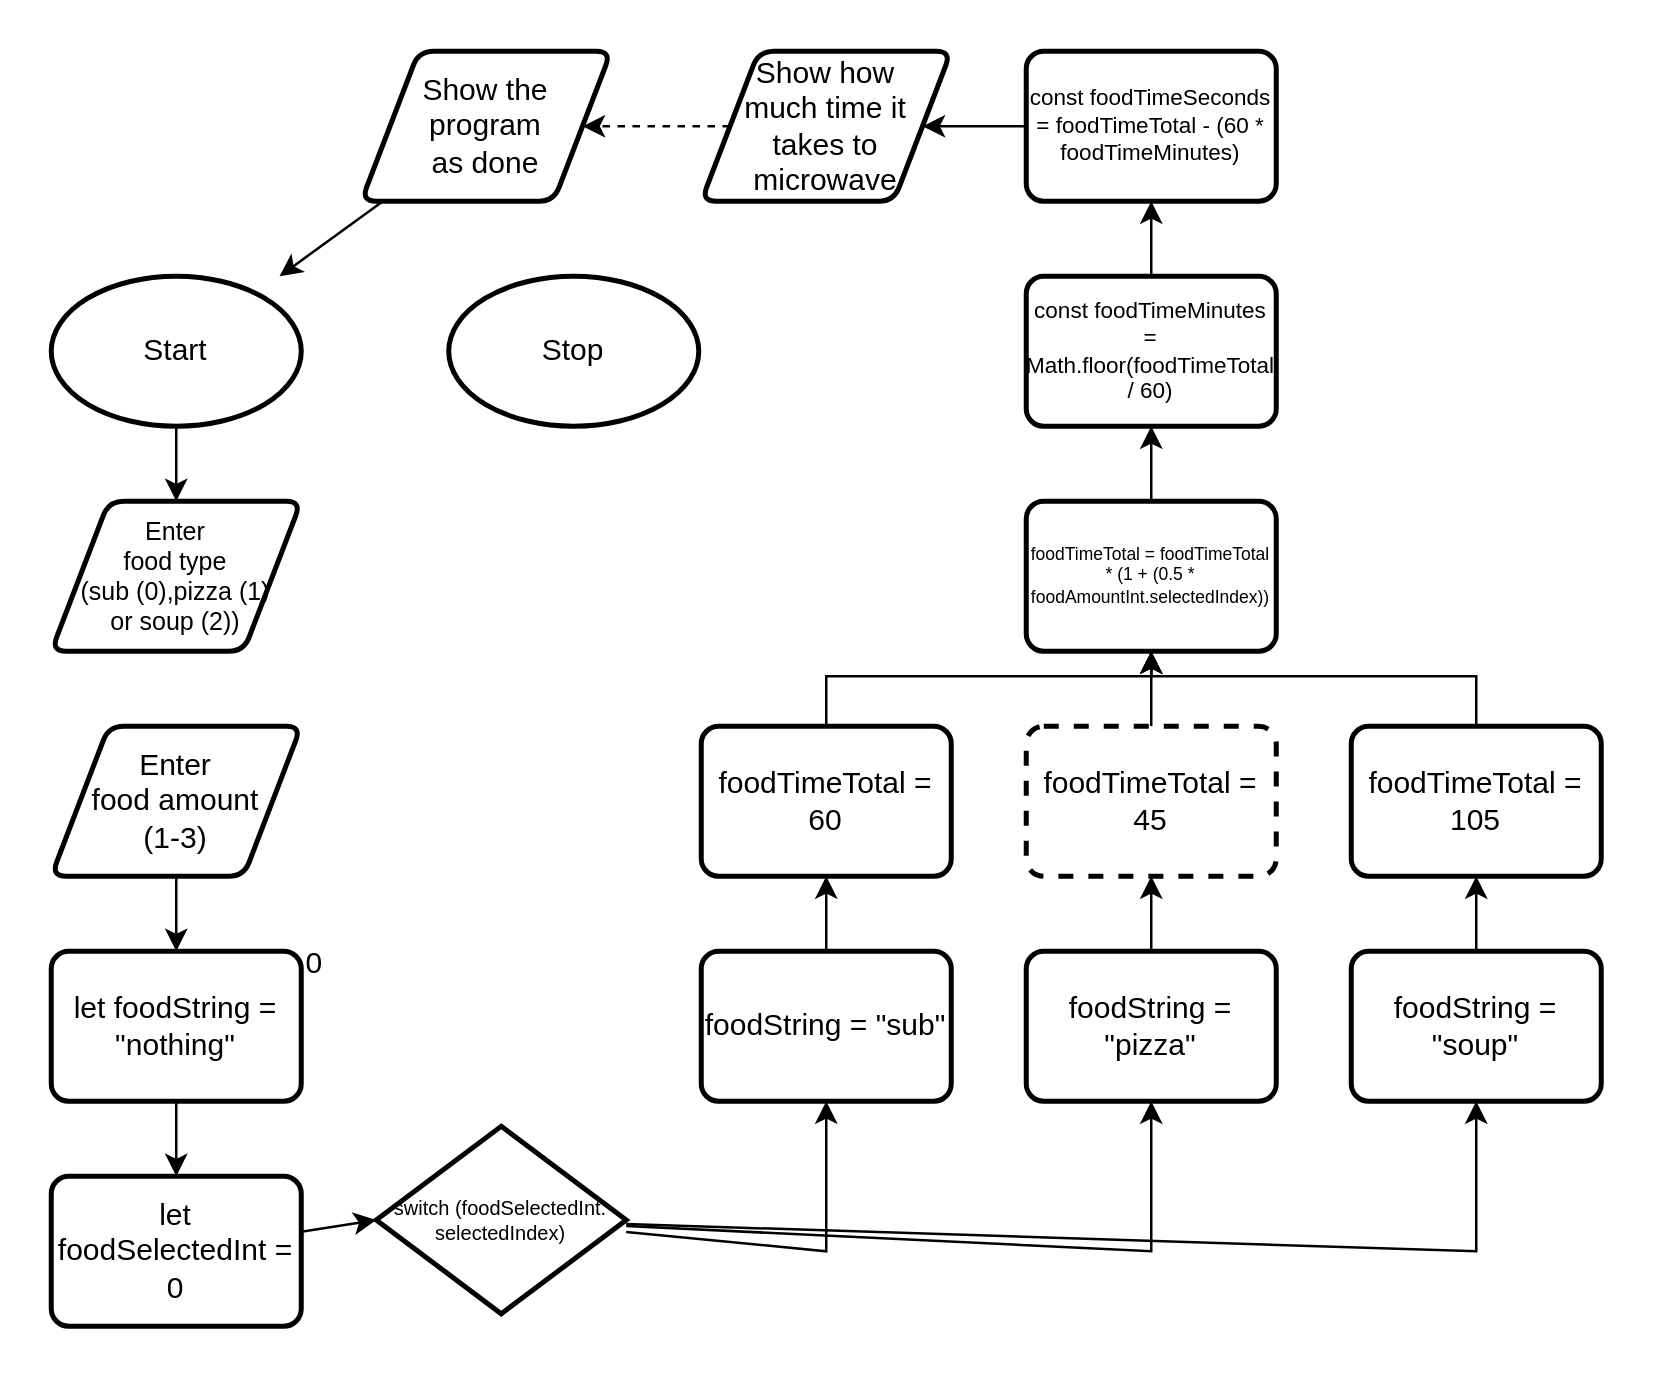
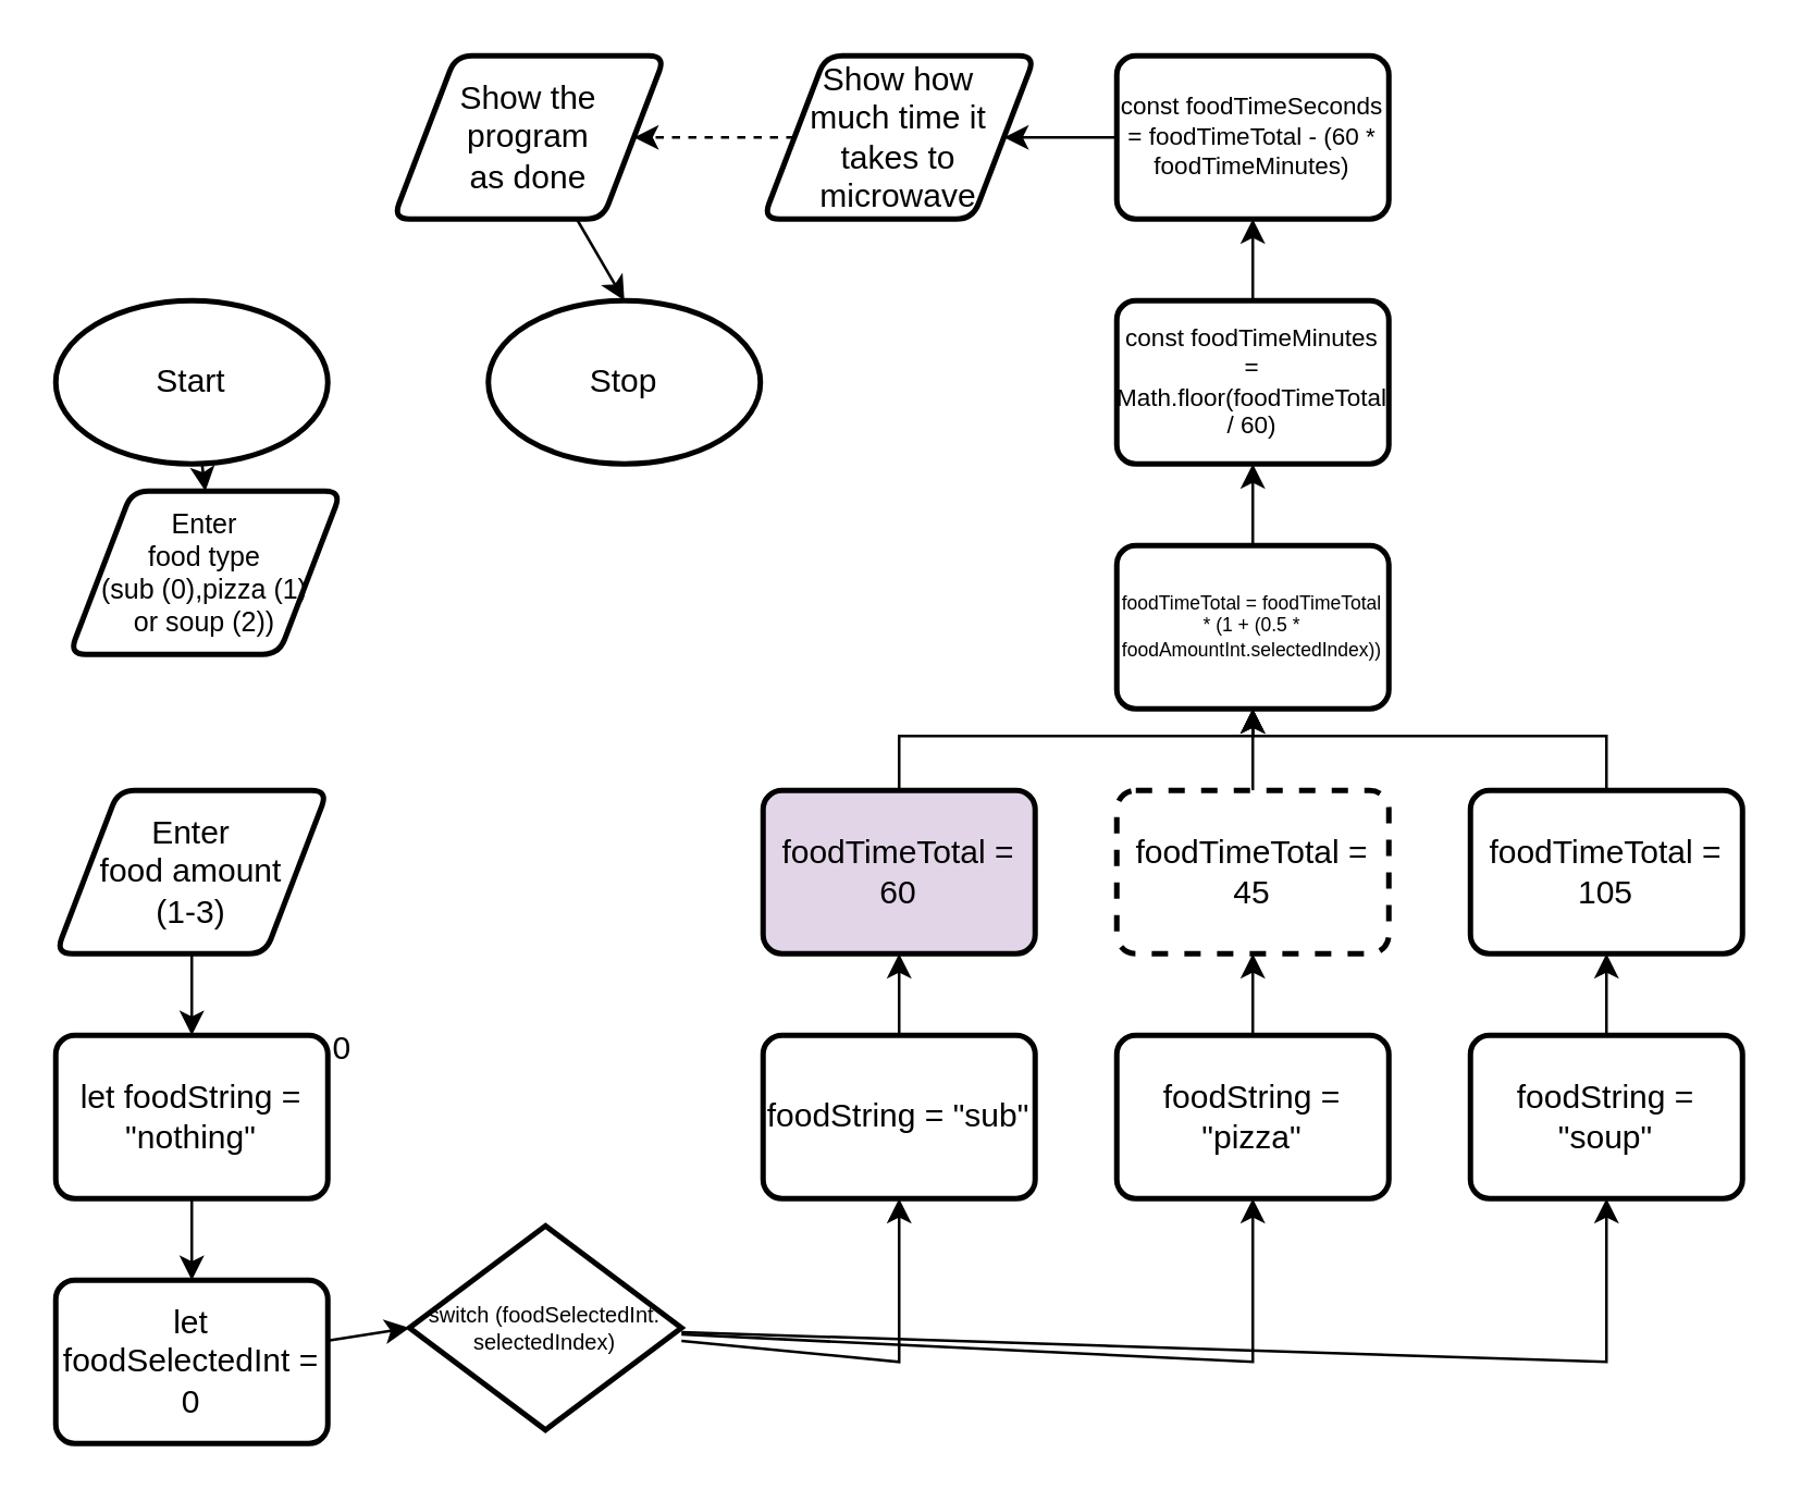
  <mxCell id="0" />
  <mxCell id="1" parent="0" />
  <mxCell id="2" style="edgeStyle=none;html=1;entryX=0.5;entryY=0;entryDx=0;entryDy=0;" parent="1" source="3" target="5" edge="1"><mxGeometry relative="1" as="geometry" /></mxCell>
  <mxCell id="3" value="Start" style="strokeWidth=2;html=1;shape=mxgraph.flowchart.start_1;whiteSpace=wrap;" parent="1" vertex="1"><mxGeometry x="20" y="110" width="100" height="60" as="geometry" /></mxCell>
  <mxCell id="4" value="Stop" style="strokeWidth=2;html=1;shape=mxgraph.flowchart.start_1;whiteSpace=wrap;" parent="1" vertex="1"><mxGeometry x="179" y="110" width="100" height="60" as="geometry" /></mxCell>
- <mxCell id="5" value="Enter&lt;br style=&quot;font-size: 10px;&quot;&gt;food type&lt;br style=&quot;font-size: 10px;&quot;&gt;(sub (0),pizza (1)&lt;br&gt;or soup (2))" style="shape=parallelogram;html=1;strokeWidth=2;perimeter=parallelogramPerimeter;whiteSpace=wrap;rounded=1;arcSize=12;size=0.23;fontSize=10;" parent="1" vertex="1"><mxGeometry x="20" y="200" width="100" height="60" as="geometry" /></mxCell>
+ <mxCell id="5" value="Enter&lt;br style=&quot;font-size: 10px;&quot;&gt;food type&lt;br style=&quot;font-size: 10px;&quot;&gt;(sub (0),pizza (1)&lt;br&gt;or soup (2))" style="shape=parallelogram;html=1;strokeWidth=2;perimeter=parallelogramPerimeter;whiteSpace=wrap;rounded=1;arcSize=12;size=0.23;fontSize=10;" parent="1" vertex="1"><mxGeometry x="25" y="180" width="100" height="60" as="geometry" /></mxCell>
  <mxCell id="6" style="edgeStyle=none;html=1;" edge="1" parent="1" source="7"><mxGeometry relative="1" as="geometry"><mxPoint x="70" y="470" as="targetPoint" /></mxGeometry></mxCell>
  <mxCell id="7" value="let foodString = &quot;nothing&quot;" style="rounded=1;whiteSpace=wrap;html=1;absoluteArcSize=1;arcSize=14;strokeWidth=2;" parent="1" vertex="1"><mxGeometry x="20" y="380" width="100" height="60" as="geometry" /></mxCell>
  <mxCell id="8" style="edgeStyle=none;rounded=0;html=1;entryX=1;entryY=0.5;entryDx=0;entryDy=0;fontSize=7;dashed=1;" edge="1" parent="1" source="9" target="11"><mxGeometry relative="1" as="geometry" /></mxCell>
  <mxCell id="9" value="Show how&lt;br&gt;much time it &lt;br&gt;takes to microwave" style="shape=parallelogram;html=1;strokeWidth=2;perimeter=parallelogramPerimeter;whiteSpace=wrap;rounded=1;arcSize=12;size=0.23;" parent="1" vertex="1"><mxGeometry x="280" y="20" width="100" height="60" as="geometry" /></mxCell>
- <mxCell id="10" style="edgeStyle=none;rounded=0;html=1;fontSize=9;" edge="1" parent="1" source="11" target="3"><mxGeometry relative="1" as="geometry" /></mxCell>
+ <mxCell id="10" style="edgeStyle=none;rounded=0;html=1;entryX=0.5;entryY=0;entryDx=0;entryDy=0;entryPerimeter=0;fontSize=9;" edge="1" parent="1" source="11" target="4"><mxGeometry relative="1" as="geometry" /></mxCell>
  <mxCell id="11" value="Show the&lt;br&gt;program&lt;br&gt;as done" style="shape=parallelogram;html=1;strokeWidth=2;perimeter=parallelogramPerimeter;whiteSpace=wrap;rounded=1;arcSize=12;size=0.23;" parent="1" vertex="1"><mxGeometry x="144" y="20" width="100" height="60" as="geometry" /></mxCell>
  <mxCell id="12" style="edgeStyle=none;html=1;entryX=0.5;entryY=1;entryDx=0;entryDy=0;fontSize=10;rounded=0;" edge="1" parent="1" source="15" target="22"><mxGeometry relative="1" as="geometry"><Array as="points"><mxPoint x="330" y="500" /></Array></mxGeometry></mxCell>
  <mxCell id="13" style="edgeStyle=none;rounded=0;html=1;entryX=0.5;entryY=1;entryDx=0;entryDy=0;fontSize=10;" edge="1" parent="1" source="15" target="26"><mxGeometry relative="1" as="geometry"><Array as="points"><mxPoint x="460" y="500" /></Array></mxGeometry></mxCell>
  <mxCell id="14" style="edgeStyle=none;rounded=0;html=1;entryX=0.5;entryY=1;entryDx=0;entryDy=0;fontSize=10;" edge="1" parent="1" source="15" target="30"><mxGeometry relative="1" as="geometry"><Array as="points"><mxPoint x="590" y="500" /></Array></mxGeometry></mxCell>
  <mxCell id="15" value="switch (foodSelectedInt.&lt;br&gt;selectedIndex)" style="strokeWidth=2;html=1;shape=mxgraph.flowchart.decision;whiteSpace=wrap;fontSize=8;" parent="1" vertex="1"><mxGeometry x="150" y="450" width="100" height="75" as="geometry" /></mxCell>
  <mxCell id="16" value="0" style="text;html=1;align=center;verticalAlign=middle;resizable=0;points=[];autosize=1;strokeColor=none;fillColor=none;fontSize=12;" parent="1" vertex="1"><mxGeometry x="110" y="370" width="30" height="30" as="geometry" /></mxCell>
  <mxCell id="17" style="edgeStyle=none;html=1;entryX=0.5;entryY=0;entryDx=0;entryDy=0;" edge="1" parent="1" source="18" target="7"><mxGeometry relative="1" as="geometry" /></mxCell>
  <mxCell id="18" value="Enter&lt;br&gt;food amount&lt;br&gt;(1-3)" style="shape=parallelogram;html=1;strokeWidth=2;perimeter=parallelogramPerimeter;whiteSpace=wrap;rounded=1;arcSize=12;size=0.23;" vertex="1" parent="1"><mxGeometry x="20" y="290" width="100" height="60" as="geometry" /></mxCell>
  <mxCell id="19" style="edgeStyle=none;html=1;entryX=0;entryY=0.5;entryDx=0;entryDy=0;entryPerimeter=0;" edge="1" parent="1" source="20" target="15"><mxGeometry relative="1" as="geometry" /></mxCell>
  <mxCell id="20" value="let foodSelectedInt = 0" style="rounded=1;whiteSpace=wrap;html=1;absoluteArcSize=1;arcSize=14;strokeWidth=2;" vertex="1" parent="1"><mxGeometry x="20" y="470" width="100" height="60" as="geometry" /></mxCell>
  <mxCell id="21" style="edgeStyle=none;html=1;entryX=0.5;entryY=1;entryDx=0;entryDy=0;fontSize=10;" edge="1" parent="1" source="22" target="24"><mxGeometry relative="1" as="geometry" /></mxCell>
  <mxCell id="22" value="foodString = &quot;sub&quot;" style="rounded=1;whiteSpace=wrap;html=1;absoluteArcSize=1;arcSize=14;strokeWidth=2;" vertex="1" parent="1"><mxGeometry x="280" y="380" width="100" height="60" as="geometry" /></mxCell>
  <mxCell id="23" style="edgeStyle=none;rounded=0;html=1;entryX=0.5;entryY=1;entryDx=0;entryDy=0;fontSize=7;" edge="1" parent="1" source="24" target="34"><mxGeometry relative="1" as="geometry"><Array as="points"><mxPoint x="330" y="270" /><mxPoint x="460" y="270" /></Array></mxGeometry></mxCell>
- <mxCell id="24" value="foodTimeTotal = 60" style="rounded=1;whiteSpace=wrap;html=1;absoluteArcSize=1;arcSize=14;strokeWidth=2;" vertex="1" parent="1"><mxGeometry x="280" y="290" width="100" height="60" as="geometry" /></mxCell>
+ <mxCell id="24" value="foodTimeTotal = 60" style="rounded=1;whiteSpace=wrap;html=1;absoluteArcSize=1;arcSize=14;strokeWidth=2;fillColor=#e1d5e7;" vertex="1" parent="1"><mxGeometry x="280" y="290" width="100" height="60" as="geometry" /></mxCell>
  <mxCell id="25" style="edgeStyle=none;html=1;entryX=0.5;entryY=1;entryDx=0;entryDy=0;fontSize=10;" edge="1" parent="1" source="26" target="28"><mxGeometry relative="1" as="geometry" /></mxCell>
  <mxCell id="26" value="foodString = &quot;pizza&quot;" style="rounded=1;whiteSpace=wrap;html=1;absoluteArcSize=1;arcSize=14;strokeWidth=2;" vertex="1" parent="1"><mxGeometry x="410" y="380" width="100" height="60" as="geometry" /></mxCell>
  <mxCell id="27" style="edgeStyle=none;rounded=0;html=1;entryX=0.5;entryY=1;entryDx=0;entryDy=0;fontSize=7;" edge="1" parent="1" source="28" target="34"><mxGeometry relative="1" as="geometry" /></mxCell>
  <mxCell id="28" value="foodTimeTotal = 45" style="rounded=1;whiteSpace=wrap;html=1;absoluteArcSize=1;arcSize=14;strokeWidth=2;dashed=1;" vertex="1" parent="1"><mxGeometry x="410" y="290" width="100" height="60" as="geometry" /></mxCell>
  <mxCell id="29" style="edgeStyle=none;html=1;entryX=0.5;entryY=1;entryDx=0;entryDy=0;fontSize=10;" edge="1" parent="1" source="30" target="32"><mxGeometry relative="1" as="geometry" /></mxCell>
  <mxCell id="30" value="foodString = &quot;soup&quot;" style="rounded=1;whiteSpace=wrap;html=1;absoluteArcSize=1;arcSize=14;strokeWidth=2;" vertex="1" parent="1"><mxGeometry x="540" y="380" width="100" height="60" as="geometry" /></mxCell>
  <mxCell id="31" style="edgeStyle=none;rounded=0;html=1;fontSize=7;" edge="1" parent="1" source="32"><mxGeometry relative="1" as="geometry"><mxPoint x="460" y="260" as="targetPoint" /><Array as="points"><mxPoint x="590" y="270" /><mxPoint x="460" y="270" /></Array></mxGeometry></mxCell>
  <mxCell id="32" value="foodTimeTotal = 105" style="rounded=1;whiteSpace=wrap;html=1;absoluteArcSize=1;arcSize=14;strokeWidth=2;" vertex="1" parent="1"><mxGeometry x="540" y="290" width="100" height="60" as="geometry" /></mxCell>
  <mxCell id="33" style="edgeStyle=none;rounded=0;html=1;fontSize=9;" edge="1" parent="1" source="34" target="36"><mxGeometry relative="1" as="geometry" /></mxCell>
  <mxCell id="34" value="foodTimeTotal = foodTimeTotal * (1 + (0.5 * foodAmountInt.selectedIndex))" style="rounded=1;whiteSpace=wrap;html=1;absoluteArcSize=1;arcSize=14;strokeWidth=2;fontSize=7;" vertex="1" parent="1"><mxGeometry x="410" y="200" width="100" height="60" as="geometry" /></mxCell>
  <mxCell id="35" style="edgeStyle=none;rounded=0;html=1;fontSize=9;" edge="1" parent="1" source="36" target="38"><mxGeometry relative="1" as="geometry" /></mxCell>
  <mxCell id="36" value="const foodTimeMinutes = Math.floor(foodTimeTotal / 60)" style="rounded=1;whiteSpace=wrap;html=1;absoluteArcSize=1;arcSize=14;strokeWidth=2;fontSize=9;" vertex="1" parent="1"><mxGeometry x="410" y="110" width="100" height="60" as="geometry" /></mxCell>
  <mxCell id="37" style="edgeStyle=none;rounded=0;html=1;entryX=1;entryY=0.5;entryDx=0;entryDy=0;fontSize=9;" edge="1" parent="1" source="38" target="9"><mxGeometry relative="1" as="geometry" /></mxCell>
  <mxCell id="38" value="const foodTimeSeconds = foodTimeTotal - (60 * foodTimeMinutes)" style="rounded=1;whiteSpace=wrap;html=1;absoluteArcSize=1;arcSize=14;strokeWidth=2;fontSize=9;" vertex="1" parent="1"><mxGeometry x="410" y="20" width="100" height="60" as="geometry" /></mxCell>
